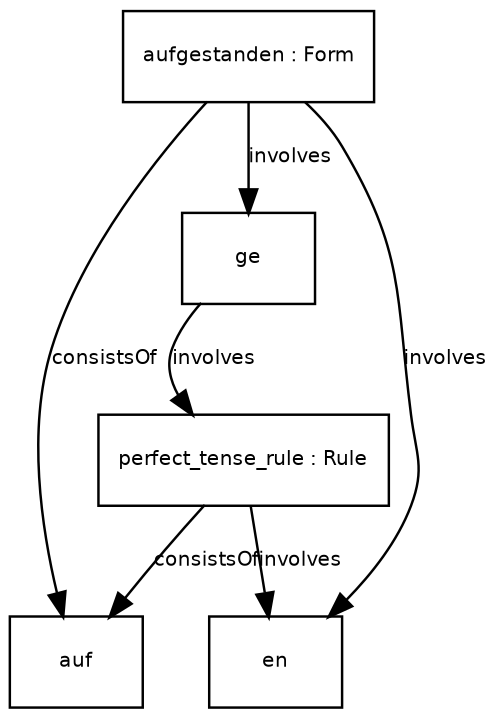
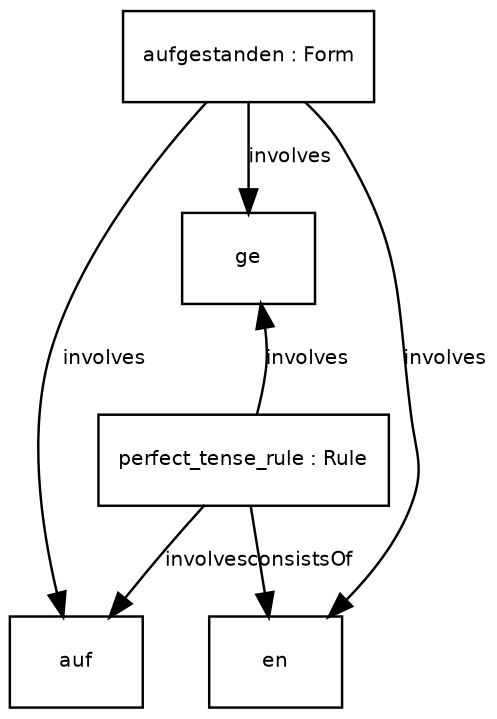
  digraph {
    fontname="Bitstream Vera Sans"
    fontsize=8
    node [fontname="Bitstream Vera Sans" fontsize=8 shape=record]
    edge [fontname="Bitstream Vera Sans" fontsize=8]
    n1 [label="{auf}"]
    n2 [label="{aufgestanden : Form}"]
    n3 [label="{ge}"]
    n4 [label="{en}"]
    n5 [label="{perfect_tense_rule : Rule}"]
-   n2 -> n1 [label=consistsOf]
+   n2 -> n1 [label=involves]
    n2 -> n3 [label=involves]
    n2 -> n4 [label=involves]
-   n5 -> n1 [label=consistsOf]
-   n3 -> n5 [label=involves]
-   n5 -> n4 [label=involves]
+   n5 -> n1 [label=involves]
+   n5 -> n3 [label=involves]
+   n5 -> n4 [label=consistsOf]
  }
